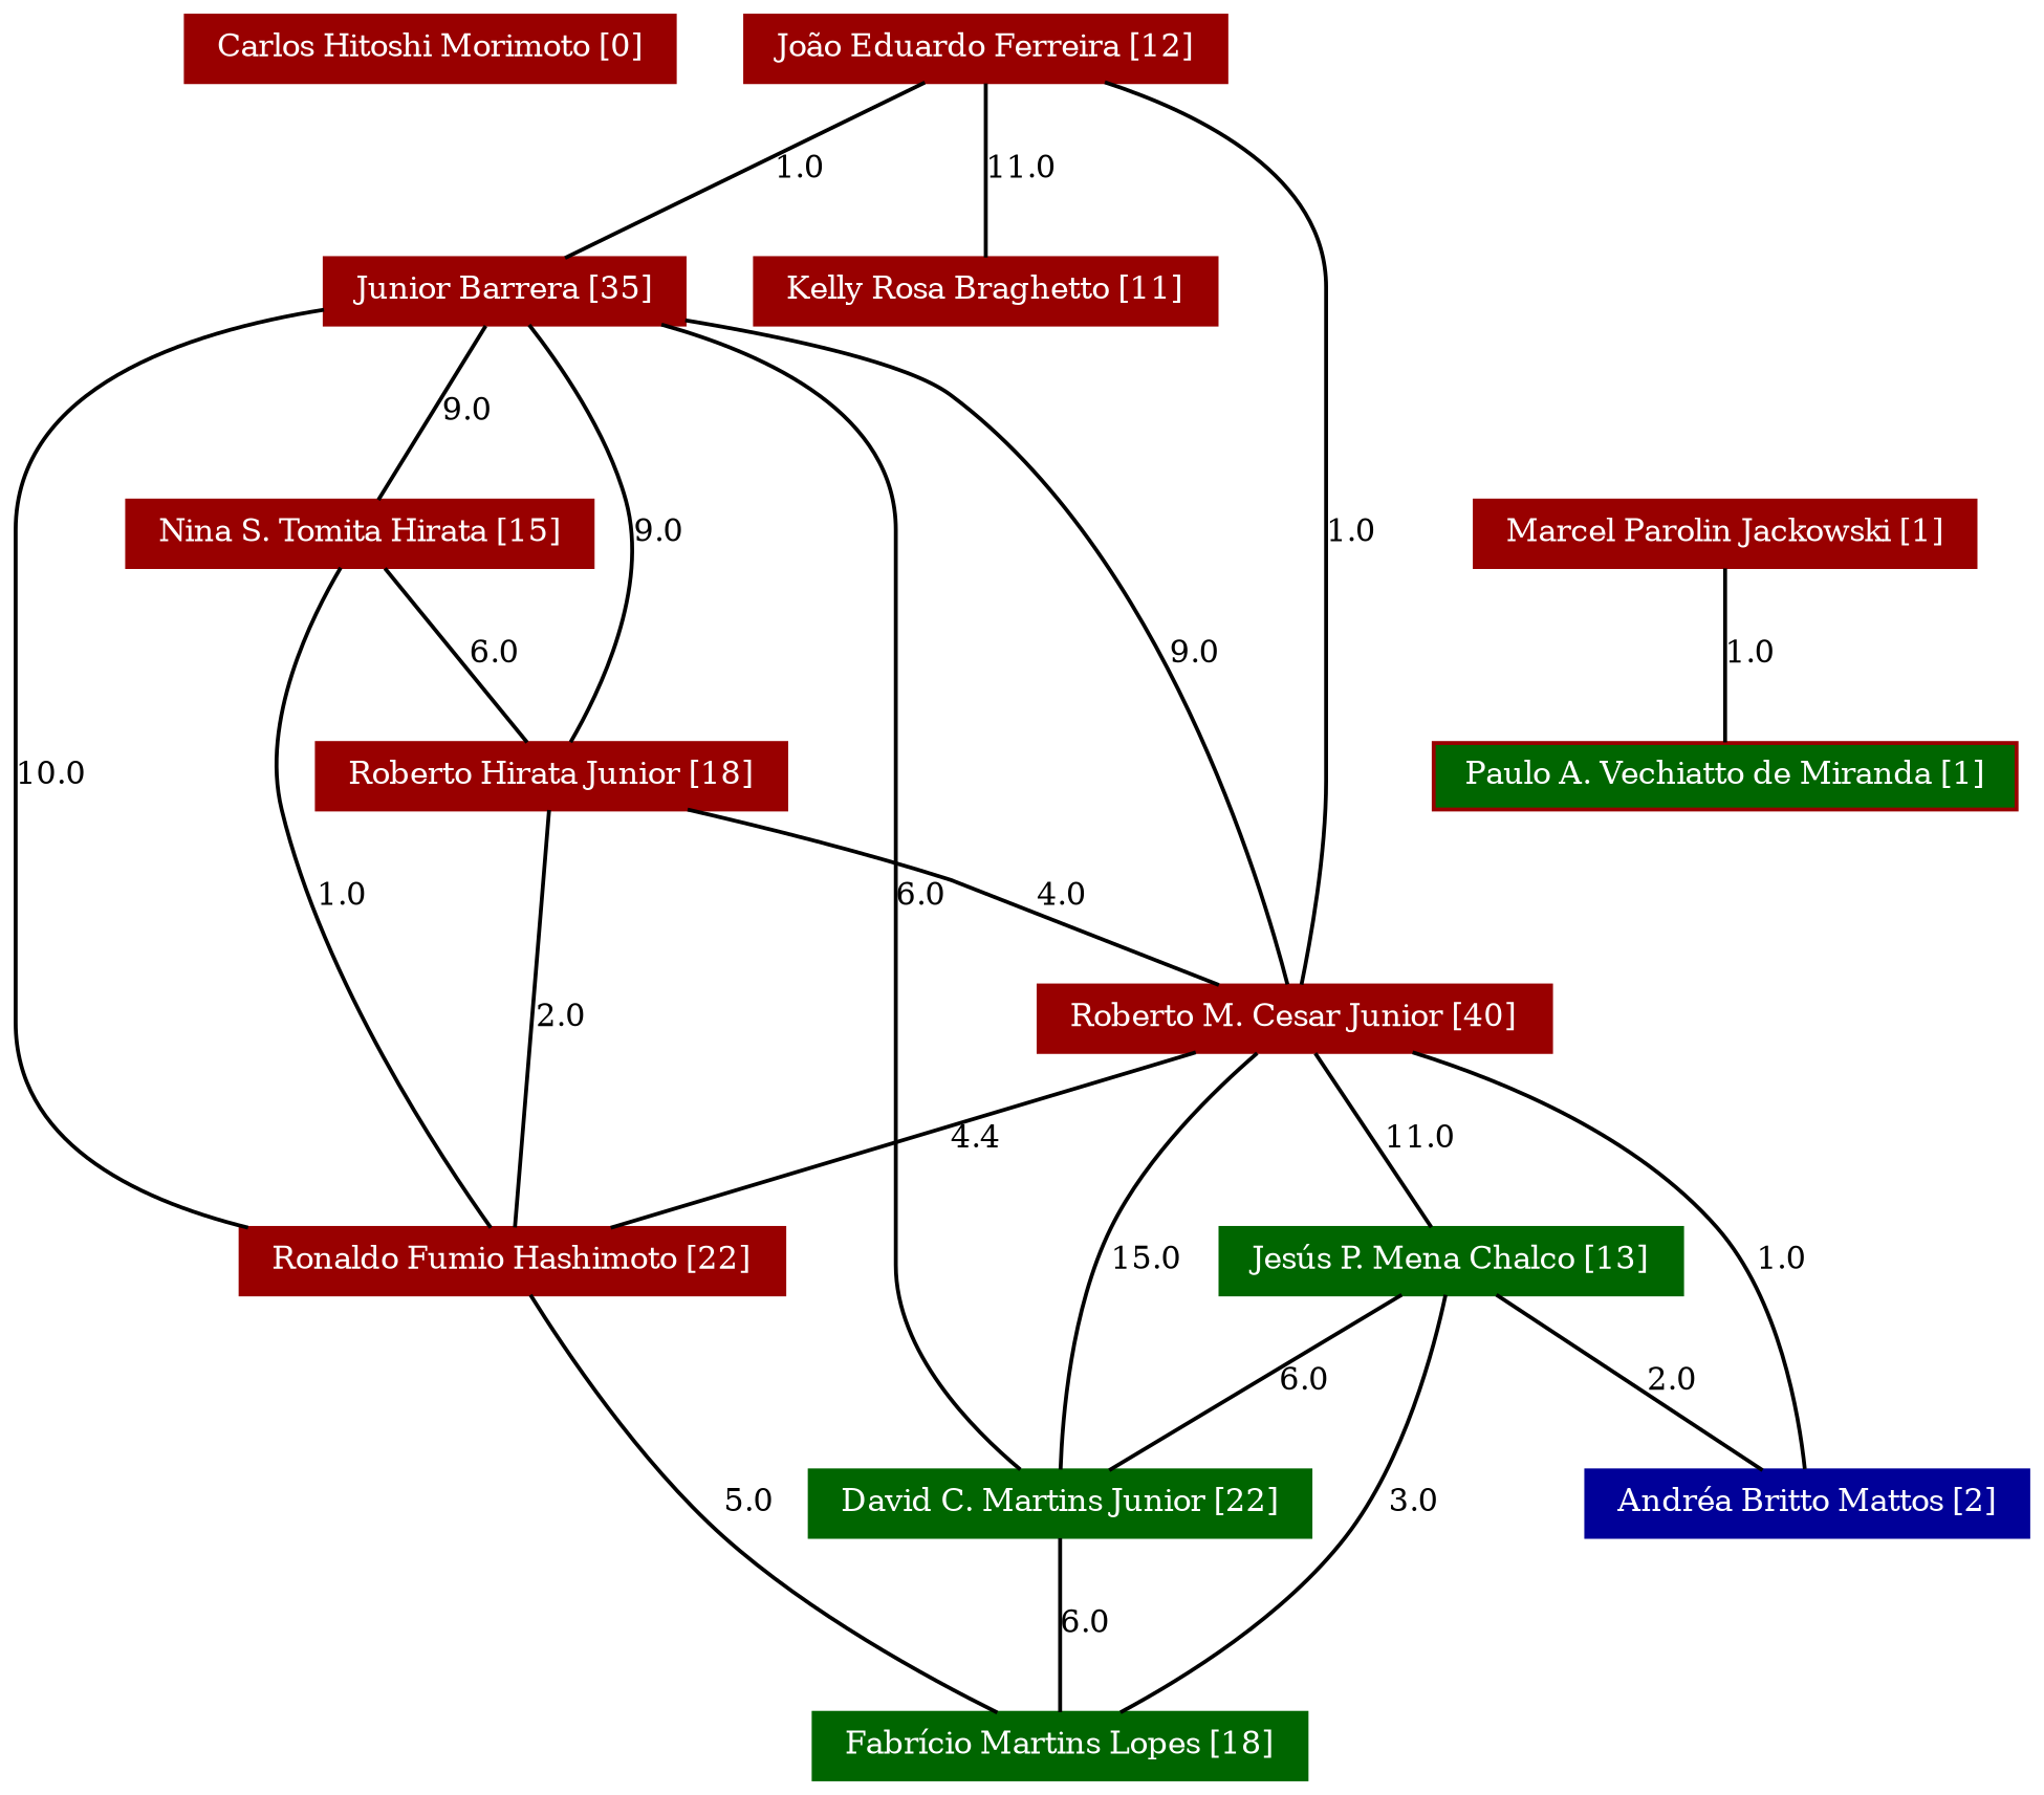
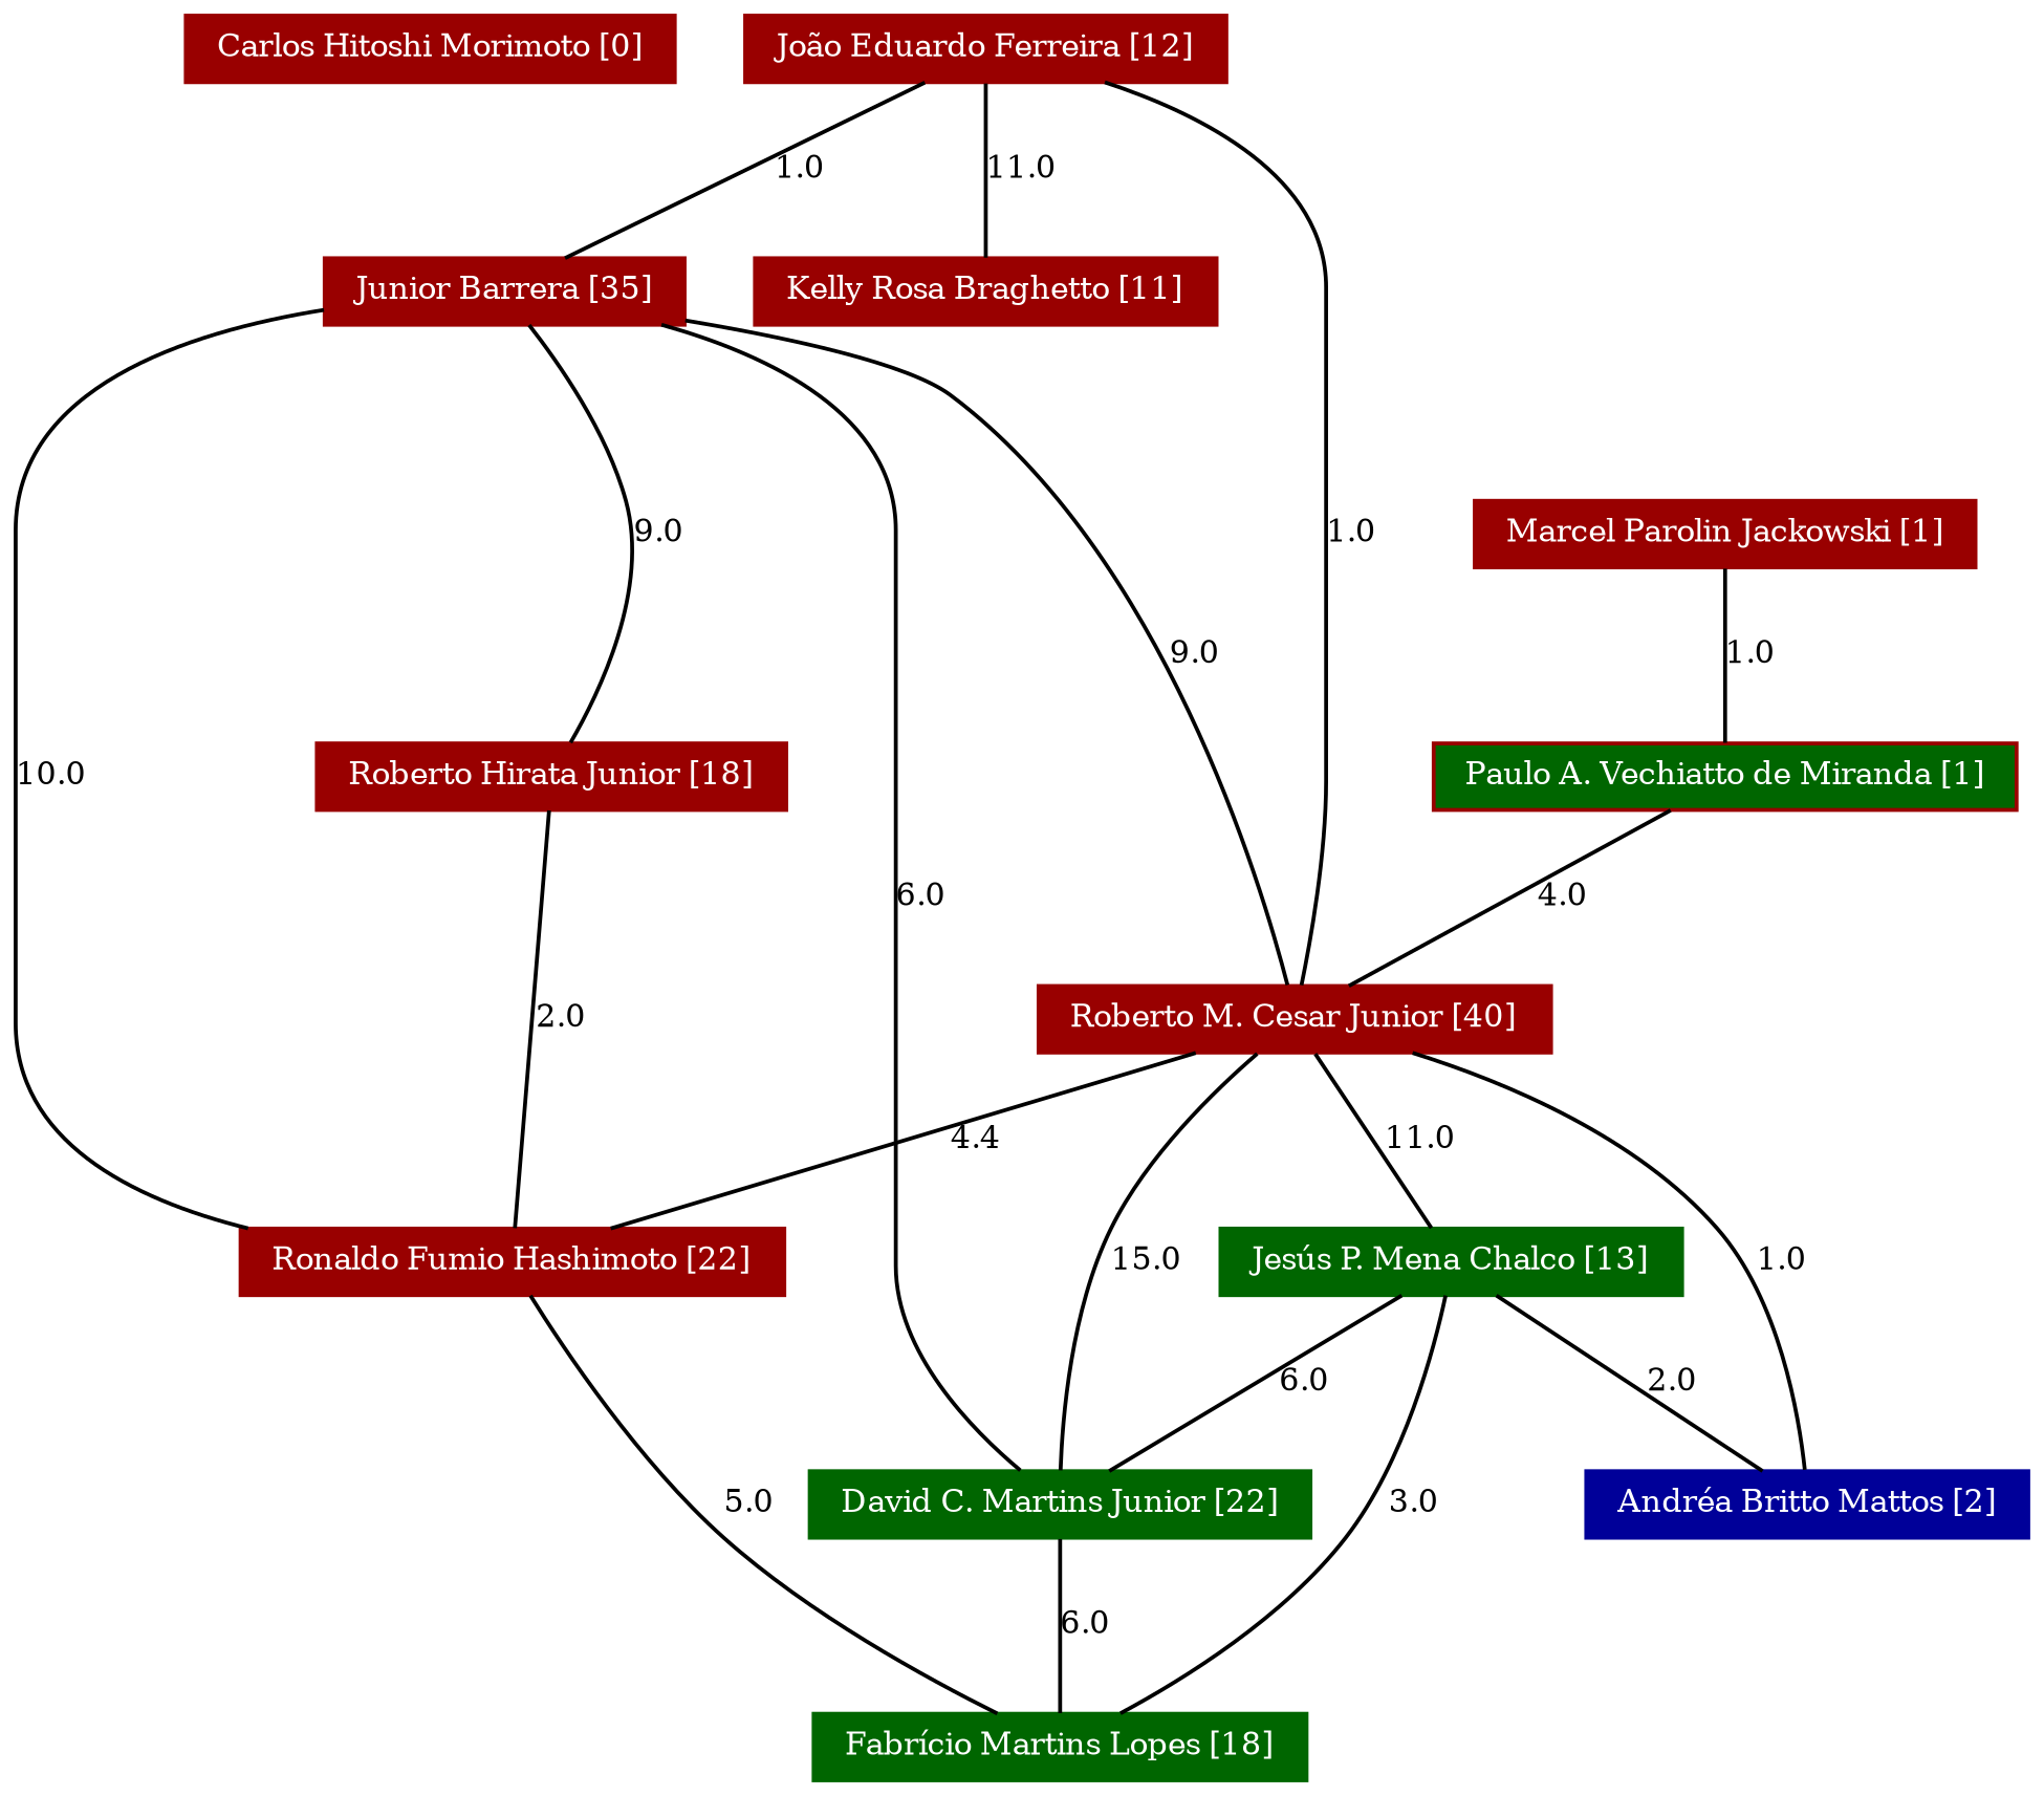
  strict graph {
    node [color="#990000" fontcolor="#FFFFFF" fontsize=8 shape=rectangle style=filled]
    edge [fontsize=8]
    n1 [height=0.23611 label="Carlos Hitoshi Morimoto [0]" width=1.5139]
    n2 [height=0.23611 label="João Eduardo Ferreira [12]" width=1.4583]
    n3 [height=0.23611 label="Junior Barrera [35]" width=1.1111]
    n4 [height=0.23611 label="Kelly Rosa Braghetto [11]" width=1.4167]
    n5 [height=0.23611 label="Roberto M. Cesar Junior [40]" width=1.5556]
-   n6 [height=0.23611 label="Nina S. Tomita Hirata [15]" width=1.4722]
    n7 [height=0.23611 label="Roberto Hirata Junior [18]" width=1.4306]
    n8 [height=0.23611 label="Ronaldo Fumio Hashimoto [22]" width=1.6389]
    n9 [color="#006600" height=0.23611 label="David C. Martins Junior [22]" width=1.5278]
    n10 [color="#006600" height=0.23611 label="Jesús P. Mena Chalco [13]" width=1.4306]
    n11 [color="#000099" height=0.23611 label="Andréa Britto Mattos [2]" width=1.3611]
    n12 [color="#006600" height=0.23611 label="Fabrício Martins Lopes [18]" width=1.5]
    n13 [height=0.23611 label="Marcel Parolin Jackowski [1]" width=1.5694]
    n14 [fillcolor="#006600" height=0.23611 label="Paulo A. Vechiatto de Miranda [1]" width=1.8056]
    n2 -- n3 [label=1.0]
    n2 -- n4 [label=11.0]
    n2 -- n5 [label=1.0]
    n3 -- n5 [label=9.0]
-   n3 -- n6 [label=9.0]
    n3 -- n7 [label=9.0]
    n3 -- n8 [label=10.0]
    n3 -- n9 [label=6.0]
    n5 -- n8 [label=4.4]
    n5 -- n9 [label=15.0]
    n5 -- n10 [label=11.0]
    n5 -- n11 [label=1.0]
-   n6 -- n7 [label=6.0]
-   n6 -- n8 [label=1.0]
-   n7 -- n5 [label=4.0]
+   n14 -- n5 [label=4.0]
    n7 -- n8 [label=2.0]
    n8 -- n12 [label=5.0]
    n9 -- n12 [label=6.0]
    n10 -- n9 [label=6.0]
    n10 -- n11 [label=2.0]
    n10 -- n12 [label=3.0]
    n13 -- n14 [label=1.0]
  }
